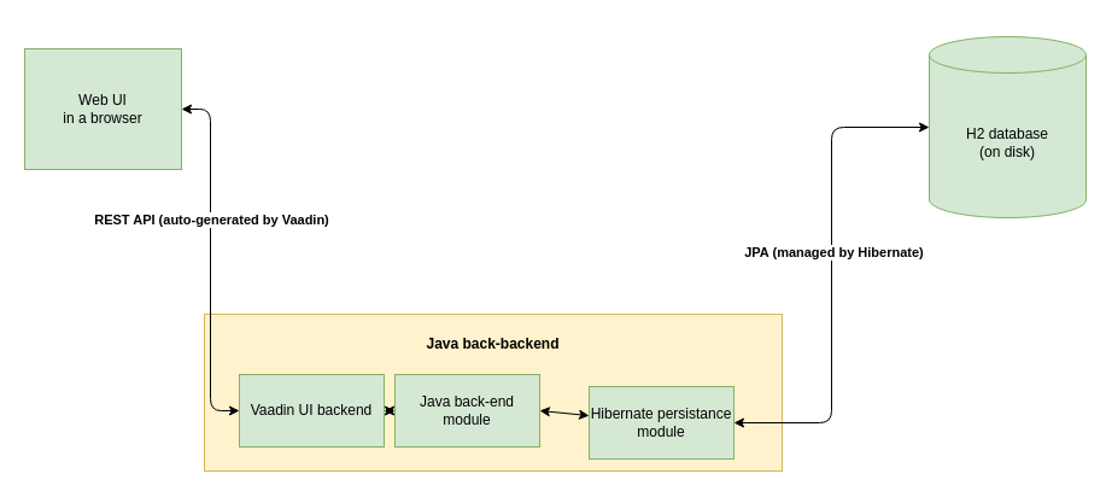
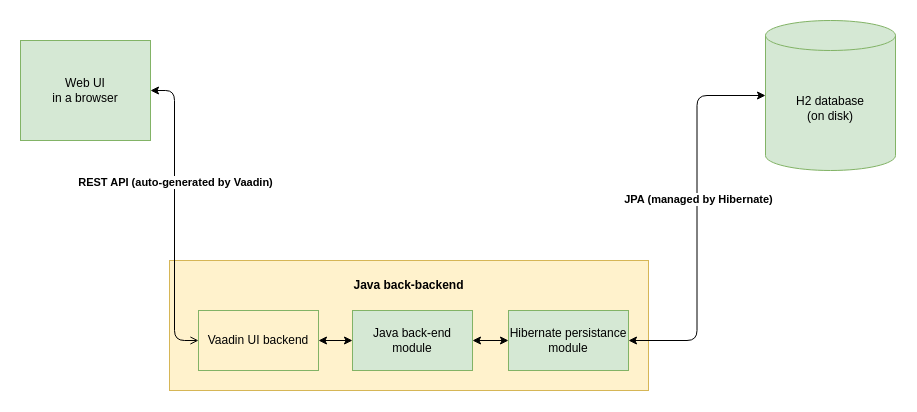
  <mxCell id="0" />
  <mxCell id="1" parent="0" />
- <mxCell id="2" value="H2 database&lt;br&gt;(on disk)" style="shape=cylinder3;whiteSpace=wrap;html=1;boundedLbl=1;backgroundOutline=1;size=15;fillColor=#d5e8d4;strokeColor=#82b366;" vertex="1" parent="1"><mxGeometry x="770" y="30" width="130" height="150" as="geometry" /></mxCell>
+ <mxCell id="2" value="H2 database&lt;br&gt;(on disk)" style="shape=cylinder3;whiteSpace=wrap;html=1;boundedLbl=1;backgroundOutline=1;size=15;fillColor=#d5e8d4;strokeColor=#82b366;" vertex="1" parent="1"><mxGeometry x="765" y="20" width="130" height="150" as="geometry" /></mxCell>
  <mxCell id="3" value="Web UI&lt;br&gt;in a browser" style="rounded=0;whiteSpace=wrap;html=1;fillColor=#d5e8d4;strokeColor=#82b366;" vertex="1" parent="1"><mxGeometry x="20" y="40" width="130" height="100" as="geometry" /></mxCell>
  <mxCell id="4" value="&lt;p style=&quot;margin: 0px ; margin-top: 4px ; text-align: center&quot;&gt;&lt;br&gt;&lt;b&gt;Java back-backend&lt;/b&gt;&lt;/p&gt;" style="verticalAlign=top;align=left;overflow=fill;fontSize=12;fontFamily=Helvetica;html=1;fillColor=#fff2cc;strokeColor=#d6b656;" vertex="1" parent="1"><mxGeometry x="169" y="260" width="479" height="130" as="geometry" /></mxCell>
- <mxCell id="5" value="Vaadin UI backend" style="rounded=0;whiteSpace=wrap;html=1;fillColor=#d5e8d4;strokeColor=#82b366;" vertex="1" parent="1"><mxGeometry x="198" y="310" width="120" height="60" as="geometry" /></mxCell>
- <mxCell id="6" value="" style="endArrow=classic;startArrow=classic;html=1;exitX=1;exitY=0.5;exitDx=0;exitDy=0;entryX=0;entryY=0.5;entryDx=0;entryDy=0;edgeStyle=orthogonalEdgeStyle;" edge="1" parent="1" source="3" target="5"><mxGeometry width="50" height="50" relative="1" as="geometry"><mxPoint x="385" y="150" as="sourcePoint" /><mxPoint x="352" y="20" as="targetPoint" /></mxGeometry></mxCell>
+ <mxCell id="5" value="Vaadin UI backend" style="rounded=0;whiteSpace=wrap;html=1;fillColor=#fff2cc;strokeColor=#82b366;" vertex="1" parent="1"><mxGeometry x="198" y="310" width="120" height="60" as="geometry" /></mxCell>
+ <mxCell id="6" value="" style="endArrow=open;startArrow=classic;html=1;exitX=1;exitY=0.5;exitDx=0;exitDy=0;entryX=0;entryY=0.5;entryDx=0;entryDy=0;edgeStyle=orthogonalEdgeStyle;" edge="1" parent="1" source="3" target="5"><mxGeometry width="50" height="50" relative="1" as="geometry"><mxPoint x="385" y="150" as="sourcePoint" /><mxPoint x="352" y="20" as="targetPoint" /></mxGeometry></mxCell>
  <mxCell id="7" value="REST API (auto-generated by Vaadin)" style="edgeLabel;html=1;align=center;verticalAlign=middle;resizable=0;points=[];fontStyle=1" vertex="1" connectable="0" parent="6"><mxGeometry x="-0.227" relative="1" as="geometry"><mxPoint as="offset" /></mxGeometry></mxCell>
- <mxCell id="8" value="Hibernate persistance module" style="rounded=0;whiteSpace=wrap;html=1;fillColor=#d5e8d4;strokeColor=#82b366;" vertex="1" parent="1"><mxGeometry x="488" y="320" width="120" height="60" as="geometry" /></mxCell>
+ <mxCell id="8" value="Hibernate persistance module" style="rounded=0;whiteSpace=wrap;html=1;fillColor=#d5e8d4;strokeColor=#82b366;" vertex="1" parent="1"><mxGeometry x="508" y="310" width="120" height="60" as="geometry" /></mxCell>
  <mxCell id="9" value="" style="endArrow=classic;startArrow=classic;html=1;entryX=0;entryY=0.5;entryDx=0;entryDy=0;entryPerimeter=0;edgeStyle=orthogonalEdgeStyle;exitX=1;exitY=0.5;exitDx=0;exitDy=0;" edge="1" parent="1" source="8" target="2"><mxGeometry width="50" height="50" relative="1" as="geometry"><mxPoint x="669" y="400" as="sourcePoint" /><mxPoint x="435" y="100" as="targetPoint" /></mxGeometry></mxCell>
  <mxCell id="10" value="JPA (managed by Hibernate)" style="edgeLabel;html=1;align=center;verticalAlign=middle;resizable=0;points=[];fontStyle=1" vertex="1" connectable="0" parent="9"><mxGeometry x="0.097" y="-1" relative="1" as="geometry"><mxPoint as="offset" /></mxGeometry></mxCell>
- <mxCell id="11" value="Java back-end&lt;br&gt;module" style="rounded=0;whiteSpace=wrap;html=1;fillColor=#d5e8d4;strokeColor=#82b366;" vertex="1" parent="1"><mxGeometry x="327" y="310" width="120" height="60" as="geometry" /></mxCell>
+ <mxCell id="11" value="Java back-end&lt;br&gt;module" style="rounded=0;whiteSpace=wrap;html=1;fillColor=#d5e8d4;strokeColor=#82b366;" vertex="1" parent="1"><mxGeometry x="352" y="310" width="120" height="60" as="geometry" /></mxCell>
  <mxCell id="12" value="" style="endArrow=classic;startArrow=classic;html=1;exitX=1;exitY=0.5;exitDx=0;exitDy=0;entryX=0;entryY=0.5;entryDx=0;entryDy=0;" edge="1" parent="1" source="5" target="11"><mxGeometry width="50" height="50" relative="1" as="geometry"><mxPoint x="388" y="100" as="sourcePoint" /><mxPoint x="438" y="50" as="targetPoint" /></mxGeometry></mxCell>
  <mxCell id="13" value="" style="endArrow=classic;startArrow=classic;html=1;exitX=1;exitY=0.5;exitDx=0;exitDy=0;" edge="1" parent="1" source="11" target="8"><mxGeometry width="50" height="50" relative="1" as="geometry"><mxPoint x="328" y="350" as="sourcePoint" /><mxPoint x="362" y="350" as="targetPoint" /></mxGeometry></mxCell>
